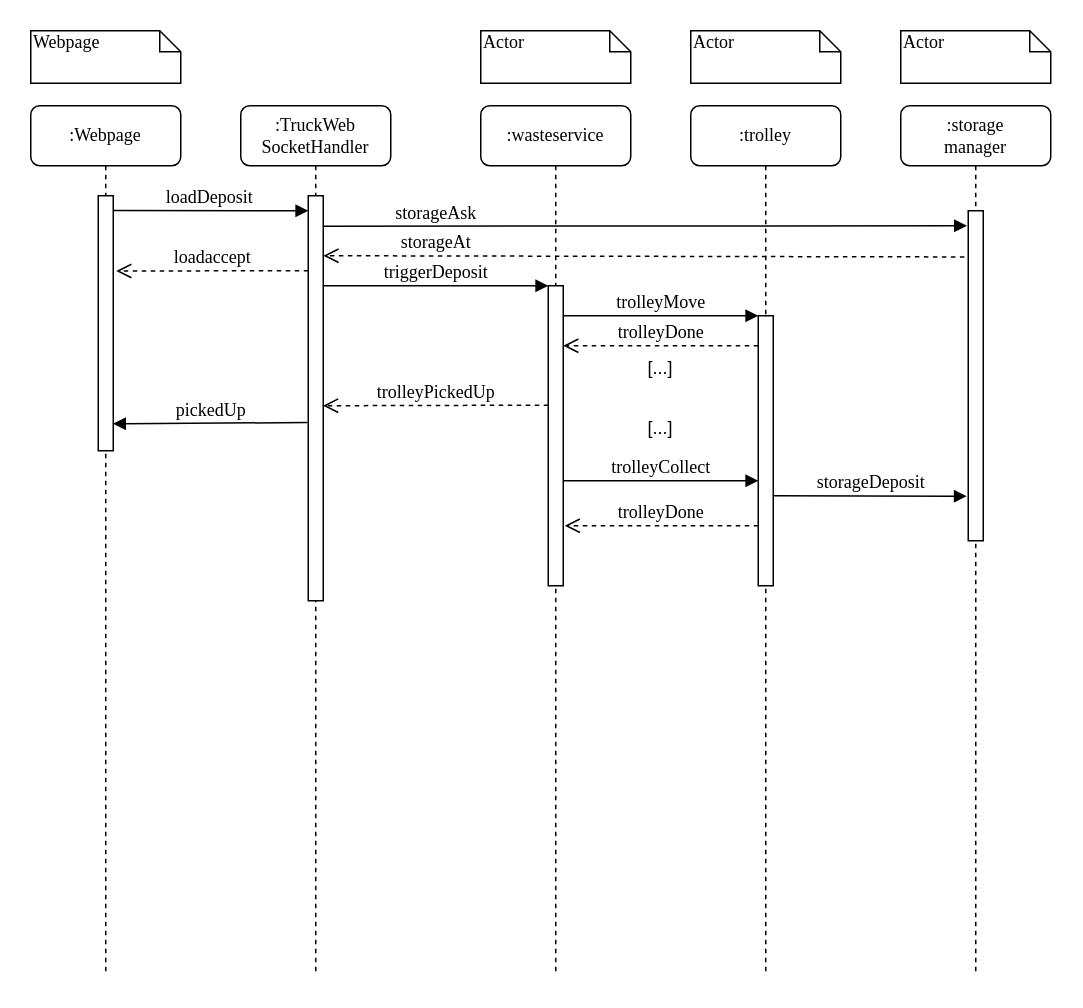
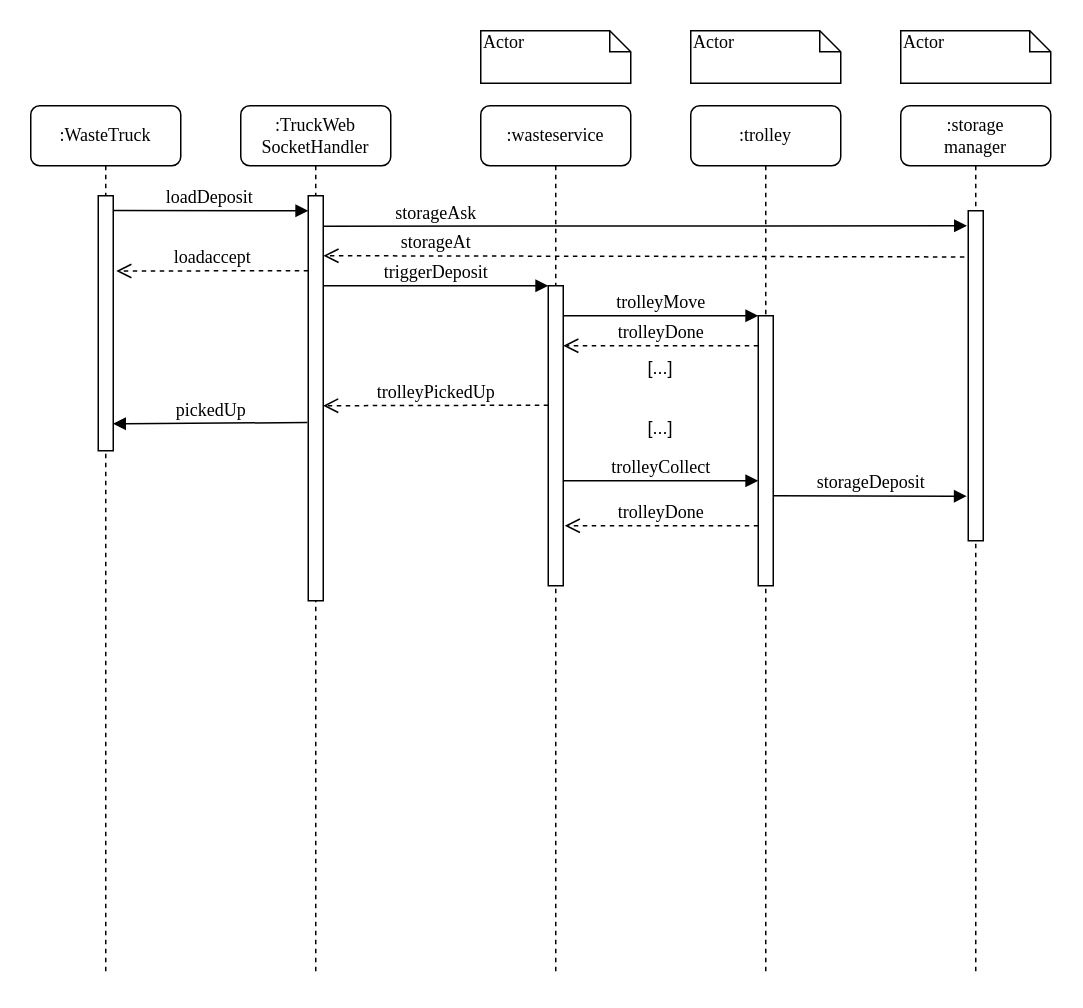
  <mxCell id="0" />
  <mxCell id="1" parent="0" />
  <mxCell id="2" value=":TruckWeb&lt;br&gt;SocketHandler" style="shape=umlLifeline;perimeter=lifelinePerimeter;whiteSpace=wrap;html=1;container=1;collapsible=0;recursiveResize=0;outlineConnect=0;rounded=1;shadow=0;comic=0;labelBackgroundColor=none;strokeWidth=1;fontFamily=Verdana;fontSize=12;align=center;" parent="1" vertex="1"><mxGeometry x="160" y="70" width="100" height="580" as="geometry" /></mxCell>
  <mxCell id="3" value="" style="html=1;points=[];perimeter=orthogonalPerimeter;rounded=0;shadow=0;comic=0;labelBackgroundColor=none;strokeWidth=1;fontFamily=Verdana;fontSize=12;align=center;" parent="2" vertex="1"><mxGeometry x="45" y="60" width="10" height="270" as="geometry" /></mxCell>
  <mxCell id="4" value="storageAsk" style="html=1;verticalAlign=bottom;endArrow=block;labelBackgroundColor=none;fontFamily=Verdana;fontSize=12;edgeStyle=elbowEdgeStyle;elbow=vertical;entryX=-0.086;entryY=0.049;entryDx=0;entryDy=0;entryPerimeter=0;" edge="1" parent="2" target="11"><mxGeometry x="-0.65" y="-1" relative="1" as="geometry"><mxPoint x="55" y="80.283" as="sourcePoint" /><mxPoint x="480" y="80" as="targetPoint" /><Array as="points"><mxPoint x="290" y="80" /></Array><mxPoint as="offset" /></mxGeometry></mxCell>
  <mxCell id="5" value=":wasteservice" style="shape=umlLifeline;perimeter=lifelinePerimeter;whiteSpace=wrap;html=1;container=1;collapsible=0;recursiveResize=0;outlineConnect=0;rounded=1;shadow=0;comic=0;labelBackgroundColor=none;strokeWidth=1;fontFamily=Verdana;fontSize=12;align=center;" parent="1" vertex="1"><mxGeometry x="320" y="70" width="100" height="580" as="geometry" /></mxCell>
  <mxCell id="6" value="" style="html=1;points=[];perimeter=orthogonalPerimeter;rounded=0;shadow=0;comic=0;labelBackgroundColor=none;strokeWidth=1;fontFamily=Verdana;fontSize=12;align=center;" parent="5" vertex="1"><mxGeometry x="45" y="120" width="10" height="200" as="geometry" /></mxCell>
  <mxCell id="7" value="trolleyDone" style="html=1;verticalAlign=bottom;endArrow=open;dashed=1;endSize=8;labelBackgroundColor=none;fontFamily=Verdana;fontSize=12;edgeStyle=elbowEdgeStyle;elbow=vertical;" edge="1" parent="5"><mxGeometry relative="1" as="geometry"><mxPoint x="55" y="160" as="targetPoint" /><Array as="points"><mxPoint x="130" y="160" /><mxPoint x="160" y="160" /></Array><mxPoint x="185" y="160" as="sourcePoint" /></mxGeometry></mxCell>
  <mxCell id="8" value="trolleyCollect" style="html=1;verticalAlign=bottom;endArrow=block;labelBackgroundColor=none;fontFamily=Verdana;fontSize=12;edgeStyle=elbowEdgeStyle;elbow=vertical;" edge="1" parent="5"><mxGeometry relative="1" as="geometry"><mxPoint x="55" y="250" as="sourcePoint" /><Array as="points"><mxPoint x="60" y="250" /></Array><mxPoint x="185" y="250" as="targetPoint" /></mxGeometry></mxCell>
  <mxCell id="9" value="&lt;div&gt;:trolley&lt;/div&gt;" style="shape=umlLifeline;perimeter=lifelinePerimeter;whiteSpace=wrap;html=1;container=1;collapsible=0;recursiveResize=0;outlineConnect=0;rounded=1;shadow=0;comic=0;labelBackgroundColor=none;strokeWidth=1;fontFamily=Verdana;fontSize=12;align=center;" parent="1" vertex="1"><mxGeometry x="460" y="70" width="100" height="580" as="geometry" /></mxCell>
  <mxCell id="10" value=":storage&lt;br&gt;manager" style="shape=umlLifeline;perimeter=lifelinePerimeter;whiteSpace=wrap;html=1;container=1;collapsible=0;recursiveResize=0;outlineConnect=0;rounded=1;shadow=0;comic=0;labelBackgroundColor=none;strokeWidth=1;fontFamily=Verdana;fontSize=12;align=center;" parent="1" vertex="1"><mxGeometry x="600" y="70" width="100" height="580" as="geometry" /></mxCell>
  <mxCell id="11" value="" style="html=1;points=[];perimeter=orthogonalPerimeter;rounded=0;shadow=0;comic=0;labelBackgroundColor=none;strokeWidth=1;fontFamily=Verdana;fontSize=12;align=center;" parent="10" vertex="1"><mxGeometry x="45" y="70" width="10" height="220" as="geometry" /></mxCell>
  <mxCell id="12" value="storageDeposit" style="html=1;verticalAlign=bottom;endArrow=block;labelBackgroundColor=none;fontFamily=Verdana;fontSize=12;entryX=-0.1;entryY=0.865;entryDx=0;entryDy=0;entryPerimeter=0;" parent="10" target="11" edge="1"><mxGeometry relative="1" as="geometry"><mxPoint x="-85" y="260" as="sourcePoint" /><mxPoint x="40" y="260" as="targetPoint" /></mxGeometry></mxCell>
- <mxCell id="13" value="&lt;div&gt;:Webpage&lt;/div&gt;" style="shape=umlLifeline;perimeter=lifelinePerimeter;whiteSpace=wrap;html=1;container=1;collapsible=0;recursiveResize=0;outlineConnect=0;rounded=1;shadow=0;comic=0;labelBackgroundColor=none;strokeWidth=1;fontFamily=Verdana;fontSize=12;align=center;" parent="1" vertex="1"><mxGeometry x="20" y="70" width="100" height="580" as="geometry" /></mxCell>
+ <mxCell id="13" value="&lt;div&gt;:WasteTruck&lt;/div&gt;" style="shape=umlLifeline;perimeter=lifelinePerimeter;whiteSpace=wrap;html=1;container=1;collapsible=0;recursiveResize=0;outlineConnect=0;rounded=1;shadow=0;comic=0;labelBackgroundColor=none;strokeWidth=1;fontFamily=Verdana;fontSize=12;align=center;" parent="1" vertex="1"><mxGeometry x="20" y="70" width="100" height="580" as="geometry" /></mxCell>
  <mxCell id="14" value="" style="html=1;points=[];perimeter=orthogonalPerimeter;rounded=0;shadow=0;comic=0;labelBackgroundColor=none;strokeWidth=1;fontFamily=Verdana;fontSize=12;align=center;" parent="13" vertex="1"><mxGeometry x="45" y="60" width="10" height="170" as="geometry" /></mxCell>
  <mxCell id="15" value="" style="html=1;points=[];perimeter=orthogonalPerimeter;rounded=0;shadow=0;comic=0;labelBackgroundColor=none;strokeWidth=1;fontFamily=Verdana;fontSize=12;align=center;" parent="1" vertex="1"><mxGeometry x="505" y="210" width="10" height="180" as="geometry" /></mxCell>
  <mxCell id="16" value="trolleyMove" style="html=1;verticalAlign=bottom;endArrow=block;labelBackgroundColor=none;fontFamily=Verdana;fontSize=12;edgeStyle=elbowEdgeStyle;elbow=vertical;" parent="1" source="6" target="15" edge="1"><mxGeometry relative="1" as="geometry"><mxPoint x="430" y="210" as="sourcePoint" /><Array as="points"><mxPoint x="380" y="210" /></Array></mxGeometry></mxCell>
  <mxCell id="17" value="trolleyDone" style="html=1;verticalAlign=bottom;endArrow=open;dashed=1;endSize=8;labelBackgroundColor=none;fontFamily=Verdana;fontSize=12;edgeStyle=elbowEdgeStyle;elbow=vertical;entryX=1.1;entryY=0.803;entryDx=0;entryDy=0;entryPerimeter=0;" parent="1" target="6" edge="1"><mxGeometry relative="1" as="geometry"><mxPoint x="430" y="360" as="targetPoint" /><Array as="points"><mxPoint x="325" y="350" /><mxPoint x="355" y="350" /></Array><mxPoint x="505" y="350" as="sourcePoint" /></mxGeometry></mxCell>
  <mxCell id="18" value="storageAt" style="html=1;verticalAlign=bottom;endArrow=open;dashed=1;endSize=8;labelBackgroundColor=none;fontFamily=Verdana;fontSize=12;edgeStyle=elbowEdgeStyle;elbow=vertical;entryX=1.011;entryY=0.149;entryDx=0;entryDy=0;entryPerimeter=0;exitX=-0.257;exitY=0.14;exitDx=0;exitDy=0;exitPerimeter=0;" parent="1" source="11" target="3" edge="1"><mxGeometry x="0.649" relative="1" as="geometry"><mxPoint x="220" y="170" as="targetPoint" /><Array as="points"><mxPoint x="470" y="170" /><mxPoint x="630" y="182" /><mxPoint x="430" y="180" /><mxPoint x="200" y="190" /><mxPoint x="490" y="590" /></Array><mxPoint x="640" y="170" as="sourcePoint" /><mxPoint as="offset" /></mxGeometry></mxCell>
  <mxCell id="19" value="loadDeposit" style="html=1;verticalAlign=bottom;endArrow=block;labelBackgroundColor=none;fontFamily=Verdana;fontSize=12;edgeStyle=elbowEdgeStyle;elbow=vertical;exitX=0.988;exitY=0.058;exitDx=0;exitDy=0;exitPerimeter=0;" parent="1" source="14" target="3" edge="1"><mxGeometry x="-0.024" relative="1" as="geometry"><mxPoint x="80" y="140" as="sourcePoint" /><mxPoint x="180" y="130" as="targetPoint" /><Array as="points"><mxPoint x="130" y="140" /><mxPoint x="130" y="142" /><mxPoint x="160" y="130" /><mxPoint x="150" y="145" /></Array><mxPoint as="offset" /></mxGeometry></mxCell>
  <mxCell id="20" value="triggerDeposit" style="html=1;verticalAlign=bottom;endArrow=block;entryX=0;entryY=0;labelBackgroundColor=none;fontFamily=Verdana;fontSize=12;edgeStyle=elbowEdgeStyle;elbow=vertical;" parent="1" source="3" target="6" edge="1"><mxGeometry relative="1" as="geometry"><mxPoint x="290" y="190" as="sourcePoint" /></mxGeometry></mxCell>
- <mxCell id="21" value="Webpage" style="shape=note;whiteSpace=wrap;html=1;size=14;verticalAlign=top;align=left;spacingTop=-6;rounded=0;shadow=0;comic=0;labelBackgroundColor=none;strokeWidth=1;fontFamily=Verdana;fontSize=12" parent="1" vertex="1"><mxGeometry x="20" y="20" width="100" height="35" as="geometry" /></mxCell>
  <mxCell id="22" value="Actor" style="shape=note;whiteSpace=wrap;html=1;size=14;verticalAlign=top;align=left;spacingTop=-6;rounded=0;shadow=0;comic=0;labelBackgroundColor=none;strokeWidth=1;fontFamily=Verdana;fontSize=12" parent="1" vertex="1"><mxGeometry x="460" y="20" width="100" height="35" as="geometry" /></mxCell>
  <mxCell id="23" value="Actor" style="shape=note;whiteSpace=wrap;html=1;size=14;verticalAlign=top;align=left;spacingTop=-6;rounded=0;shadow=0;comic=0;labelBackgroundColor=none;strokeWidth=1;fontFamily=Verdana;fontSize=12" parent="1" vertex="1"><mxGeometry x="600" y="20" width="100" height="35" as="geometry" /></mxCell>
  <mxCell id="24" value="Actor" style="shape=note;whiteSpace=wrap;html=1;size=14;verticalAlign=top;align=left;spacingTop=-6;rounded=0;shadow=0;comic=0;labelBackgroundColor=none;strokeWidth=1;fontFamily=Verdana;fontSize=12" parent="1" vertex="1"><mxGeometry x="320" y="20" width="100" height="35" as="geometry" /></mxCell>
  <mxCell id="25" value="loadaccept" style="html=1;verticalAlign=bottom;endArrow=open;dashed=1;endSize=8;exitX=0;exitY=0.95;labelBackgroundColor=none;fontFamily=Verdana;fontSize=12;entryX=1.2;entryY=0.295;entryDx=0;entryDy=0;entryPerimeter=0;" parent="1" target="14" edge="1"><mxGeometry relative="1" as="geometry"><mxPoint x="80" y="180" as="targetPoint" /><mxPoint x="205" y="180" as="sourcePoint" /></mxGeometry></mxCell>
  <mxCell id="26" value="[...]" style="text;html=1;strokeColor=none;fillColor=none;align=center;verticalAlign=middle;whiteSpace=wrap;rounded=0;" vertex="1" parent="1"><mxGeometry x="410" y="230" width="60" height="30" as="geometry" /></mxCell>
  <mxCell id="27" value="trolleyPickedUp" style="html=1;verticalAlign=bottom;endArrow=open;dashed=1;endSize=8;labelBackgroundColor=none;fontFamily=Verdana;fontSize=12;edgeStyle=elbowEdgeStyle;elbow=vertical;exitX=0;exitY=0.398;exitDx=0;exitDy=0;exitPerimeter=0;entryX=0.988;entryY=0.52;entryDx=0;entryDy=0;entryPerimeter=0;" edge="1" parent="1" source="6" target="3"><mxGeometry relative="1" as="geometry"><mxPoint x="220" y="270" as="targetPoint" /><Array as="points"><mxPoint x="305" y="270" /><mxPoint x="335" y="270" /></Array><mxPoint x="360" y="270" as="sourcePoint" /></mxGeometry></mxCell>
  <mxCell id="28" value="pickedUp" style="html=1;verticalAlign=bottom;endArrow=block;labelBackgroundColor=none;fontFamily=Verdana;fontSize=12;edgeStyle=elbowEdgeStyle;elbow=vertical;exitX=-0.057;exitY=0.56;exitDx=0;exitDy=0;exitPerimeter=0;entryX=0.988;entryY=0.894;entryDx=0;entryDy=0;entryPerimeter=0;" edge="1" parent="1" source="3" target="14"><mxGeometry relative="1" as="geometry"><mxPoint x="198.57" y="280.19" as="sourcePoint" /><mxPoint x="90" y="282" as="targetPoint" /></mxGeometry></mxCell>
  <mxCell id="29" value="[...]" style="text;html=1;strokeColor=none;fillColor=none;align=center;verticalAlign=middle;whiteSpace=wrap;rounded=0;" vertex="1" parent="1"><mxGeometry x="410" y="270" width="60" height="30" as="geometry" /></mxCell>
